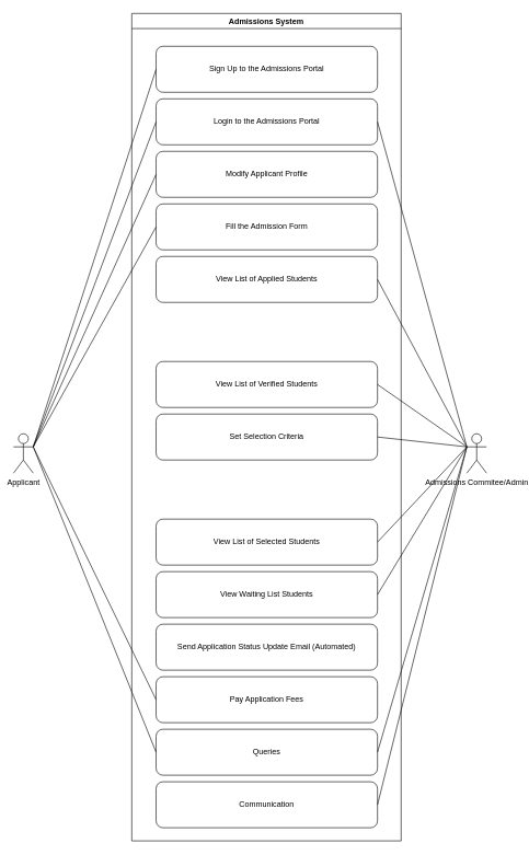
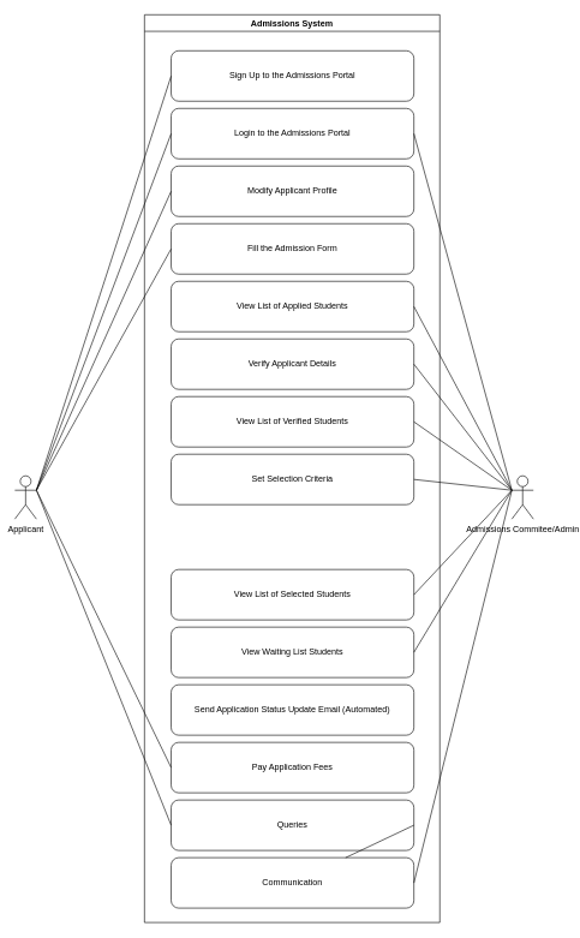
  <mxCell id="0" />
  <mxCell id="1" parent="0" />
  <mxCell id="2" value="Applicant" style="shape=umlActor;verticalLabelPosition=bottom;verticalAlign=top;html=1;outlineConnect=0;" vertex="1" parent="1"><mxGeometry x="20" y="660" width="30" height="60" as="geometry" /></mxCell>
  <mxCell id="3" value="&lt;div&gt;Admissions Commitee/Admin&lt;/div&gt;" style="shape=umlActor;verticalLabelPosition=bottom;verticalAlign=top;html=1;outlineConnect=0;" vertex="1" parent="1"><mxGeometry x="710" y="660" width="30" height="60" as="geometry" /></mxCell>
  <mxCell id="4" value="Admissions System" style="swimlane;" vertex="1" parent="1"><mxGeometry x="200" y="20" width="410" height="1260" as="geometry" /></mxCell>
  <mxCell id="5" value="Sign Up to the Admissions Portal" style="rounded=1;whiteSpace=wrap;html=1;" vertex="1" parent="4"><mxGeometry x="37" y="50" width="337" height="70" as="geometry" /></mxCell>
  <mxCell id="6" value="Login to the Admissions Portal" style="rounded=1;whiteSpace=wrap;html=1;" vertex="1" parent="4"><mxGeometry x="37" y="130" width="337" height="70" as="geometry" /></mxCell>
  <mxCell id="7" value="Fill the Admission Form" style="rounded=1;whiteSpace=wrap;html=1;" vertex="1" parent="4"><mxGeometry x="37" y="290" width="337" height="70" as="geometry" /></mxCell>
  <mxCell id="8" value="Pay Application Fees" style="rounded=1;whiteSpace=wrap;html=1;" vertex="1" parent="4"><mxGeometry x="37" y="1010" width="337" height="70" as="geometry" /></mxCell>
  <mxCell id="9" value="Modify Applicant Profile" style="rounded=1;whiteSpace=wrap;html=1;" vertex="1" parent="4"><mxGeometry x="37" y="210" width="337" height="70" as="geometry" /></mxCell>
  <mxCell id="10" value="Queries" style="rounded=1;whiteSpace=wrap;html=1;" vertex="1" parent="4"><mxGeometry x="37" y="1090" width="337" height="70" as="geometry" /></mxCell>
  <mxCell id="11" value="Communication" style="rounded=1;whiteSpace=wrap;html=1;" vertex="1" parent="4"><mxGeometry x="37" y="1170" width="337" height="70" as="geometry" /></mxCell>
  <mxCell id="12" value="View List of Applied Students" style="rounded=1;whiteSpace=wrap;html=1;" vertex="1" parent="4"><mxGeometry x="37" y="370" width="337" height="70" as="geometry" /></mxCell>
+ <mxCell id="13" value="Verify Applicant Details" style="rounded=1;whiteSpace=wrap;html=1;" vertex="1" parent="4"><mxGeometry x="37" y="450" width="337" height="70" as="geometry" /></mxCell>
  <mxCell id="14" value="View List of Verified Students" style="rounded=1;whiteSpace=wrap;html=1;" vertex="1" parent="4"><mxGeometry x="37" y="530" width="337" height="70" as="geometry" /></mxCell>
  <mxCell id="15" value="Set Selection Criteria" style="rounded=1;whiteSpace=wrap;html=1;" vertex="1" parent="4"><mxGeometry x="37" y="610" width="337" height="70" as="geometry" /></mxCell>
  <mxCell id="16" value="View List of Selected Students" style="rounded=1;whiteSpace=wrap;html=1;" vertex="1" parent="4"><mxGeometry x="37" y="770" width="337" height="70" as="geometry" /></mxCell>
  <mxCell id="17" value="View Waiting List Students" style="rounded=1;whiteSpace=wrap;html=1;" vertex="1" parent="4"><mxGeometry x="37" y="850" width="337" height="70" as="geometry" /></mxCell>
  <mxCell id="18" value="Send Application Status Update Email (Automated)" style="rounded=1;whiteSpace=wrap;html=1;" vertex="1" parent="4"><mxGeometry x="37" y="930" width="337" height="70" as="geometry" /></mxCell>
  <mxCell id="19" value="" style="endArrow=none;html=1;rounded=0;exitX=1;exitY=0.333;exitDx=0;exitDy=0;exitPerimeter=0;entryX=0;entryY=0.5;entryDx=0;entryDy=0;" edge="1" parent="1" source="2" target="5"><mxGeometry width="50" height="50" relative="1" as="geometry"><mxPoint x="70" y="340" as="sourcePoint" /><mxPoint x="120" y="290" as="targetPoint" /></mxGeometry></mxCell>
  <mxCell id="20" value="" style="endArrow=none;html=1;rounded=0;exitX=1;exitY=0.333;exitDx=0;exitDy=0;exitPerimeter=0;entryX=0;entryY=0.5;entryDx=0;entryDy=0;" edge="1" parent="1" source="2" target="6"><mxGeometry width="50" height="50" relative="1" as="geometry"><mxPoint x="60" y="350" as="sourcePoint" /><mxPoint x="247" y="115" as="targetPoint" /></mxGeometry></mxCell>
  <mxCell id="21" value="" style="endArrow=none;html=1;rounded=0;entryX=0;entryY=0.5;entryDx=0;entryDy=0;exitX=1;exitY=0.333;exitDx=0;exitDy=0;exitPerimeter=0;" edge="1" parent="1" source="2" target="9"><mxGeometry width="50" height="50" relative="1" as="geometry"><mxPoint x="50" y="340" as="sourcePoint" /><mxPoint x="257" y="125" as="targetPoint" /></mxGeometry></mxCell>
  <mxCell id="22" value="" style="endArrow=none;html=1;rounded=0;exitX=1;exitY=0.333;exitDx=0;exitDy=0;exitPerimeter=0;entryX=0;entryY=0.5;entryDx=0;entryDy=0;" edge="1" parent="1" source="2" target="7"><mxGeometry width="50" height="50" relative="1" as="geometry"><mxPoint x="80" y="370" as="sourcePoint" /><mxPoint x="267" y="135" as="targetPoint" /></mxGeometry></mxCell>
  <mxCell id="23" value="" style="endArrow=none;html=1;rounded=0;exitX=1;exitY=0.333;exitDx=0;exitDy=0;exitPerimeter=0;entryX=0;entryY=0.5;entryDx=0;entryDy=0;" edge="1" parent="1" source="2" target="8"><mxGeometry width="50" height="50" relative="1" as="geometry"><mxPoint x="90" y="380" as="sourcePoint" /><mxPoint x="277" y="145" as="targetPoint" /></mxGeometry></mxCell>
  <mxCell id="24" value="" style="endArrow=none;html=1;rounded=0;exitX=1;exitY=0.333;exitDx=0;exitDy=0;exitPerimeter=0;entryX=0;entryY=0.5;entryDx=0;entryDy=0;" edge="1" parent="1" source="2" target="10"><mxGeometry width="50" height="50" relative="1" as="geometry"><mxPoint x="100" y="390" as="sourcePoint" /><mxPoint x="287" y="155" as="targetPoint" /></mxGeometry></mxCell>
  <mxCell id="25" value="" style="endArrow=none;html=1;rounded=0;entryX=0;entryY=0.333;entryDx=0;entryDy=0;entryPerimeter=0;exitX=1;exitY=0.5;exitDx=0;exitDy=0;" edge="1" parent="1" source="6" target="3"><mxGeometry width="50" height="50" relative="1" as="geometry"><mxPoint x="380" y="400" as="sourcePoint" /><mxPoint x="430" y="350" as="targetPoint" /></mxGeometry></mxCell>
- <mxCell id="26" value="" style="endArrow=none;html=1;rounded=0;entryX=0;entryY=0.333;entryDx=0;entryDy=0;entryPerimeter=0;exitX=1;exitY=0.5;exitDx=0;exitDy=0;" edge="1" parent="1" source="10" target="3"><mxGeometry width="50" height="50" relative="1" as="geometry"><mxPoint x="584" y="195" as="sourcePoint" /><mxPoint x="760" y="350" as="targetPoint" /></mxGeometry></mxCell>
+ <mxCell id="26" value="" style="endArrow=none;html=1;rounded=0;exitX=1;exitY=0.5;exitDx=0;exitDy=0;" edge="1" parent="1" source="10" target="11"><mxGeometry width="50" height="50" relative="1" as="geometry"><mxPoint x="584" y="195" as="sourcePoint" /><mxPoint x="760" y="350" as="targetPoint" /></mxGeometry></mxCell>
  <mxCell id="27" value="" style="endArrow=none;html=1;rounded=0;entryX=0;entryY=0.333;entryDx=0;entryDy=0;entryPerimeter=0;exitX=1;exitY=0.5;exitDx=0;exitDy=0;" edge="1" parent="1" source="11" target="3"><mxGeometry width="50" height="50" relative="1" as="geometry"><mxPoint x="380" y="400" as="sourcePoint" /><mxPoint x="430" y="350" as="targetPoint" /></mxGeometry></mxCell>
  <mxCell id="28" value="" style="endArrow=none;html=1;rounded=0;entryX=0;entryY=0.333;entryDx=0;entryDy=0;entryPerimeter=0;exitX=1;exitY=0.5;exitDx=0;exitDy=0;" edge="1" parent="1" source="12" target="3"><mxGeometry width="50" height="50" relative="1" as="geometry"><mxPoint x="380" y="580" as="sourcePoint" /><mxPoint x="430" y="530" as="targetPoint" /></mxGeometry></mxCell>
+ <mxCell id="29" value="" style="endArrow=none;html=1;rounded=0;entryX=0;entryY=0.333;entryDx=0;entryDy=0;entryPerimeter=0;exitX=1;exitY=0.5;exitDx=0;exitDy=0;" edge="1" parent="1" source="13" target="3"><mxGeometry width="50" height="50" relative="1" as="geometry"><mxPoint x="584" y="435" as="sourcePoint" /><mxPoint x="740" y="690" as="targetPoint" /></mxGeometry></mxCell>
  <mxCell id="30" value="" style="endArrow=none;html=1;rounded=0;entryX=0;entryY=0.333;entryDx=0;entryDy=0;entryPerimeter=0;exitX=1;exitY=0.5;exitDx=0;exitDy=0;" edge="1" parent="1" source="14" target="3"><mxGeometry width="50" height="50" relative="1" as="geometry"><mxPoint x="380" y="580" as="sourcePoint" /><mxPoint x="430" y="530" as="targetPoint" /></mxGeometry></mxCell>
  <mxCell id="31" value="" style="endArrow=none;html=1;rounded=0;entryX=0;entryY=0.333;entryDx=0;entryDy=0;entryPerimeter=0;exitX=1;exitY=0.5;exitDx=0;exitDy=0;" edge="1" parent="1" source="15" target="3"><mxGeometry width="50" height="50" relative="1" as="geometry"><mxPoint x="380" y="850" as="sourcePoint" /><mxPoint x="430" y="800" as="targetPoint" /></mxGeometry></mxCell>
  <mxCell id="32" value="" style="endArrow=none;html=1;rounded=0;entryX=0;entryY=0.333;entryDx=0;entryDy=0;entryPerimeter=0;exitX=1;exitY=0.5;exitDx=0;exitDy=0;" edge="1" parent="1" source="16" target="3"><mxGeometry width="50" height="50" relative="1" as="geometry"><mxPoint x="380" y="850" as="sourcePoint" /><mxPoint x="430" y="800" as="targetPoint" /></mxGeometry></mxCell>
  <mxCell id="33" value="" style="endArrow=none;html=1;rounded=0;entryX=0;entryY=0.333;entryDx=0;entryDy=0;entryPerimeter=0;exitX=1;exitY=0.5;exitDx=0;exitDy=0;" edge="1" parent="1" source="17" target="3"><mxGeometry width="50" height="50" relative="1" as="geometry"><mxPoint x="380" y="970" as="sourcePoint" /><mxPoint x="430" y="920" as="targetPoint" /></mxGeometry></mxCell>
